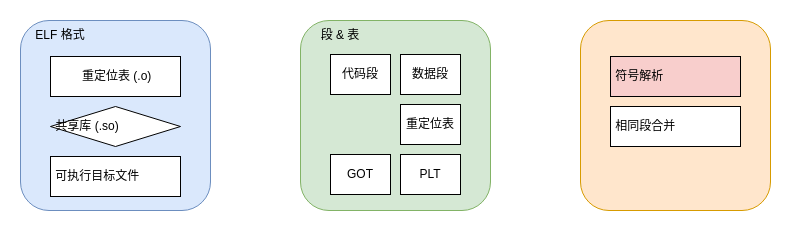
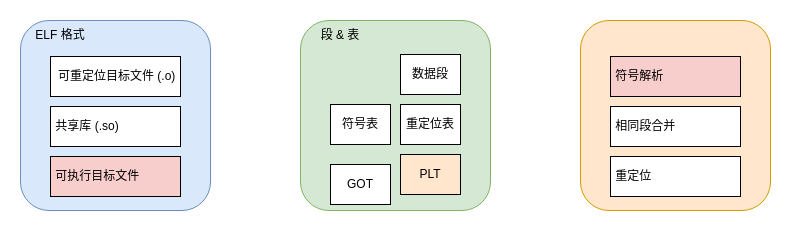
  <mxCell id="0" />
  <mxCell id="1" parent="0" />
  <mxCell id="2" value="" style="rounded=1;whiteSpace=wrap;html=1;fillColor=#dae8fc;strokeColor=#6c8ebf;" vertex="1" parent="1"><mxGeometry x="20" y="20" width="190" height="190" as="geometry" /></mxCell>
- <mxCell id="3" value="&amp;nbsp;重定位表 (.o)" style="rounded=0;whiteSpace=wrap;html=1;" vertex="1" parent="1"><mxGeometry x="50" y="56" width="130" height="40" as="geometry" /></mxCell>
- <mxCell id="4" value="&amp;nbsp;共享库 (.so)" style="rhombus;whiteSpace=wrap;html=1;align=left;" vertex="1" parent="1"><mxGeometry x="50" y="106" width="130" height="40" as="geometry" /></mxCell>
- <mxCell id="5" value="&amp;nbsp;可执行目标文件" style="rounded=0;whiteSpace=wrap;html=1;align=left;" vertex="1" parent="1"><mxGeometry x="50" y="156" width="130" height="40" as="geometry" /></mxCell>
+ <mxCell id="3" value="&amp;nbsp;可重定位目标文件 (.o)" style="rounded=0;whiteSpace=wrap;html=1;" vertex="1" parent="1"><mxGeometry x="50" y="56" width="130" height="40" as="geometry" /></mxCell>
+ <mxCell id="4" value="&amp;nbsp;共享库 (.so)" style="rounded=0;whiteSpace=wrap;html=1;align=left;" vertex="1" parent="1"><mxGeometry x="50" y="106" width="130" height="40" as="geometry" /></mxCell>
+ <mxCell id="5" value="&amp;nbsp;可执行目标文件" style="rounded=0;whiteSpace=wrap;html=1;align=left;fillColor=#f8cecc;" vertex="1" parent="1"><mxGeometry x="50" y="156" width="130" height="40" as="geometry" /></mxCell>
  <mxCell id="6" value="" style="rounded=1;whiteSpace=wrap;html=1;fillColor=#d5e8d4;strokeColor=#82b366;" vertex="1" parent="1"><mxGeometry x="300" y="20" width="190" height="190" as="geometry" /></mxCell>
- <mxCell id="7" value="代码段" style="rounded=0;whiteSpace=wrap;html=1;" vertex="1" parent="1"><mxGeometry x="330" y="54" width="60" height="40" as="geometry" /></mxCell>
- <mxCell id="9" value="GOT" style="rounded=0;whiteSpace=wrap;html=1;align=center;" vertex="1" parent="1"><mxGeometry x="330" y="154" width="60" height="40" as="geometry" /></mxCell>
+ <mxCell id="8" value="符号表" style="rounded=0;whiteSpace=wrap;html=1;align=center;" vertex="1" parent="1"><mxGeometry x="330" y="104" width="60" height="40" as="geometry" /></mxCell>
+ <mxCell id="9" value="GOT" style="rounded=0;whiteSpace=wrap;html=1;align=center;" vertex="1" parent="1"><mxGeometry x="330" y="164" width="60" height="40" as="geometry" /></mxCell>
  <mxCell id="10" value="数据段" style="rounded=0;whiteSpace=wrap;html=1;" vertex="1" parent="1"><mxGeometry x="400" y="54" width="60" height="40" as="geometry" /></mxCell>
  <mxCell id="11" value="重定位表" style="rounded=0;whiteSpace=wrap;html=1;align=center;" vertex="1" parent="1"><mxGeometry x="400" y="104" width="60" height="40" as="geometry" /></mxCell>
- <mxCell id="12" value="PLT" style="rounded=0;whiteSpace=wrap;html=1;align=center;" vertex="1" parent="1"><mxGeometry x="400" y="154" width="60" height="40" as="geometry" /></mxCell>
+ <mxCell id="12" value="PLT" style="rounded=0;whiteSpace=wrap;html=1;align=center;fillColor=#ffe6cc;" vertex="1" parent="1"><mxGeometry x="400" y="154" width="60" height="40" as="geometry" /></mxCell>
  <mxCell id="13" value="ELF 格式" style="text;html=1;strokeColor=none;fillColor=none;align=center;verticalAlign=middle;whiteSpace=wrap;rounded=0;" vertex="1" parent="1"><mxGeometry x="30" y="20" width="60" height="30" as="geometry" /></mxCell>
  <mxCell id="14" value="段 &amp;amp; 表" style="text;html=1;strokeColor=none;fillColor=none;align=center;verticalAlign=middle;whiteSpace=wrap;rounded=0;" vertex="1" parent="1"><mxGeometry x="310" y="20" width="60" height="30" as="geometry" /></mxCell>
  <mxCell id="15" value="" style="rounded=1;whiteSpace=wrap;html=1;fillColor=#ffe6cc;strokeColor=#d79b00;" vertex="1" parent="1"><mxGeometry x="580" y="20" width="190" height="190" as="geometry" /></mxCell>
  <mxCell id="16" value="&amp;nbsp;符号解析" style="rounded=0;whiteSpace=wrap;html=1;align=left;fillColor=#f8cecc;" vertex="1" parent="1"><mxGeometry x="610" y="56" width="130" height="40" as="geometry" /></mxCell>
  <mxCell id="17" value="&amp;nbsp;相同段合并" style="rounded=0;whiteSpace=wrap;html=1;align=left;" vertex="1" parent="1"><mxGeometry x="610" y="106" width="130" height="40" as="geometry" /></mxCell>
+ <mxCell id="18" value="&amp;nbsp;重定位" style="rounded=0;whiteSpace=wrap;html=1;align=left;" vertex="1" parent="1"><mxGeometry x="610" y="156" width="130" height="40" as="geometry" /></mxCell>
